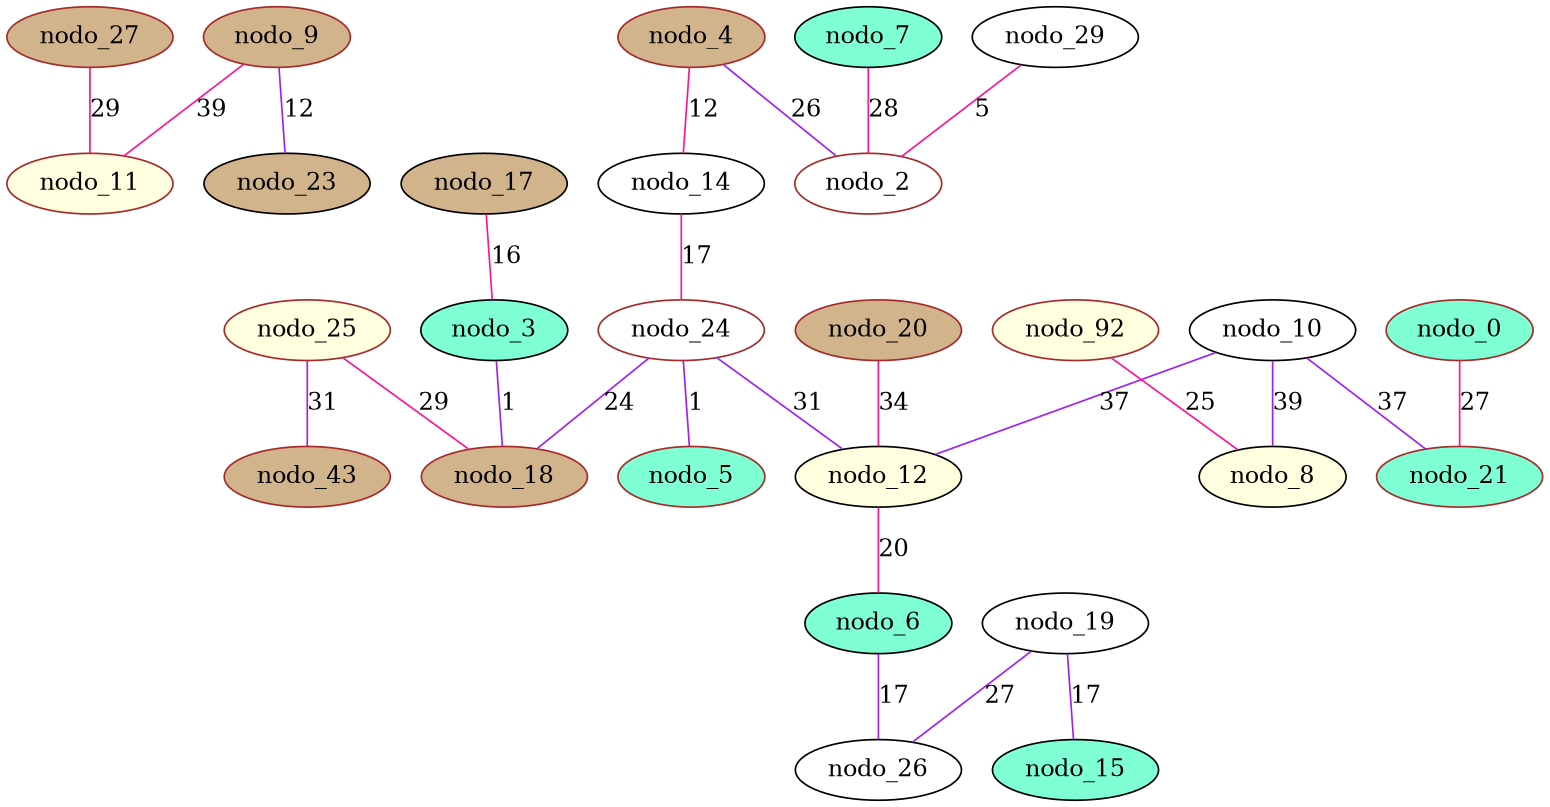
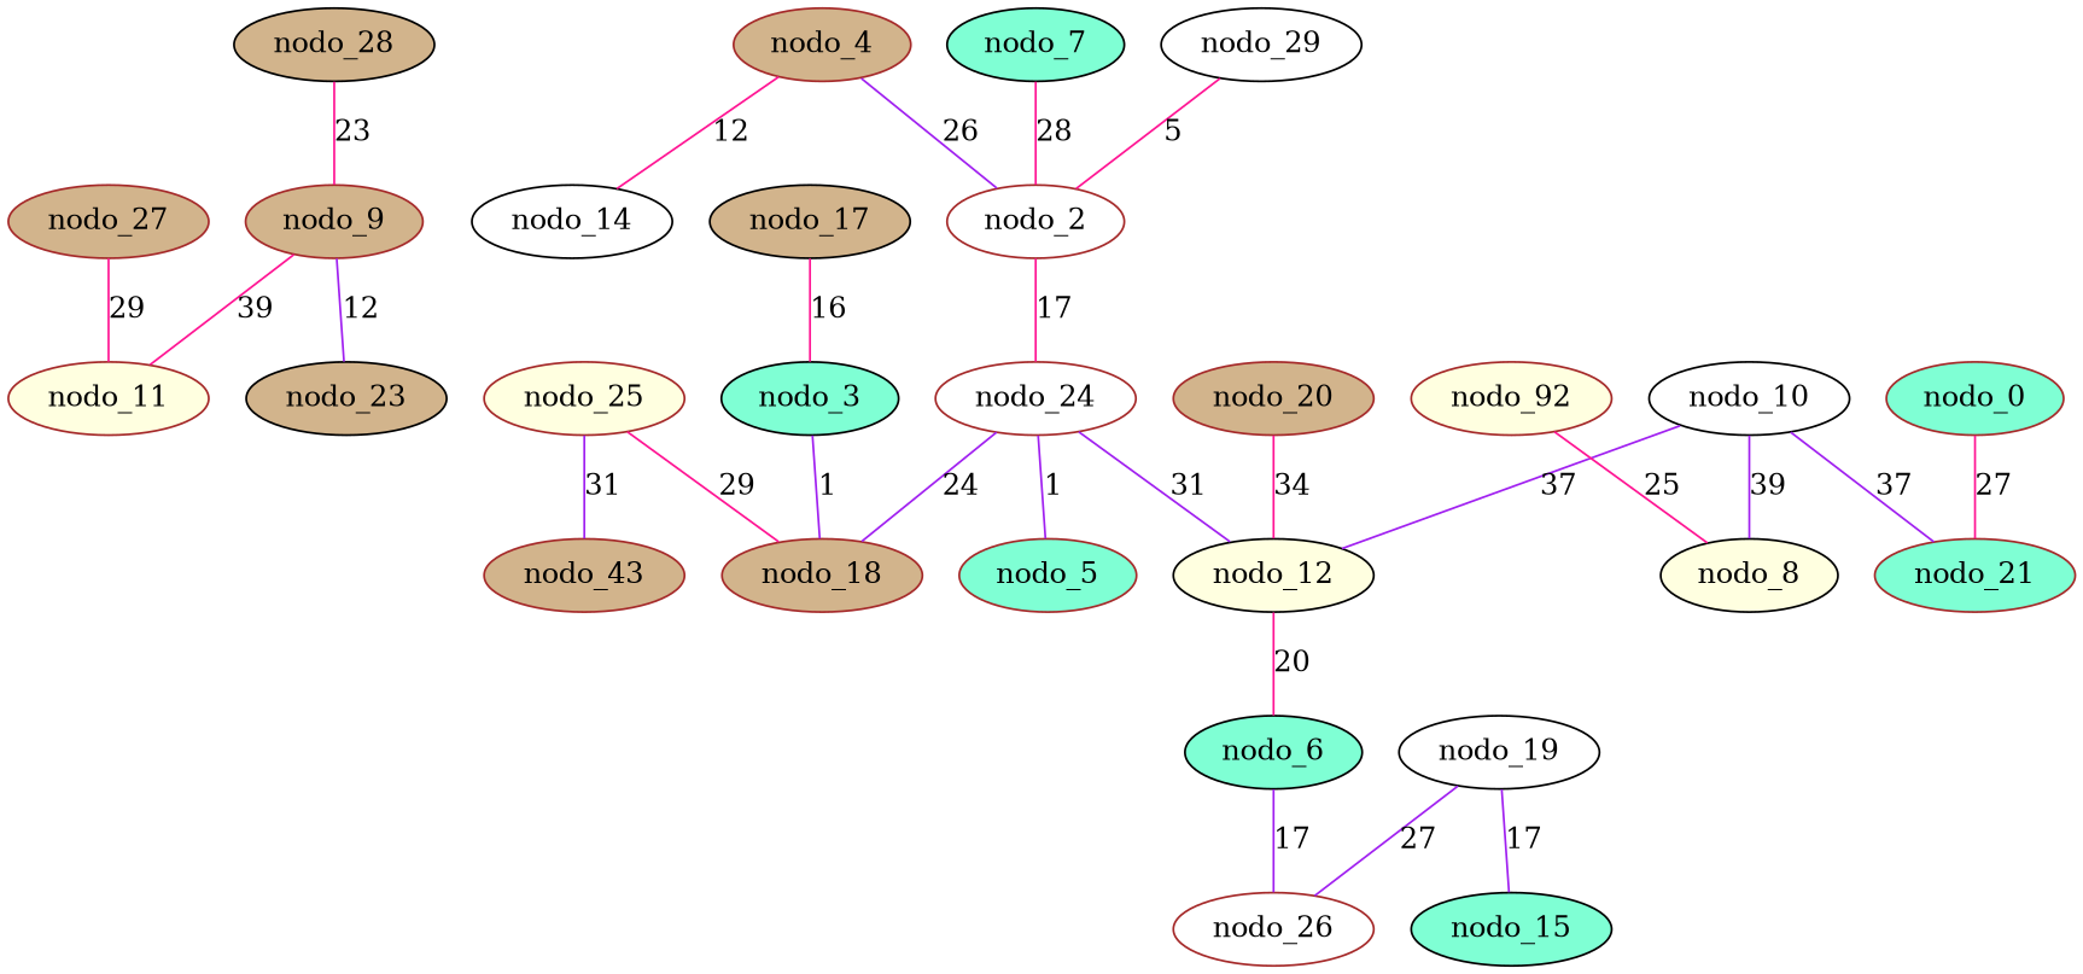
  graph {
    node [color=brown fillcolor=tan style=filled]
    edge [color=deeppink weight=17]
    nodo_11 [fillcolor=lightyellow]
    nodo_27
    nodo_14 [color=black fillcolor=white]
    nodo_24 [fillcolor=white]
    nodo_18
    nodo_12 [color=black fillcolor=lightyellow]
    nodo_5 [fillcolor=aquamarine]
    nodo_25 [fillcolor=lightyellow]
    n9 [label=nodo_43]
    nodo_10 [color=black fillcolor=white]
    nodo_8 [color=black fillcolor=lightyellow]
    nodo_21 [fillcolor=aquamarine]
    nodo_6 [color=black fillcolor=aquamarine]
-   nodo_26 [color=black fillcolor=white]
+   nodo_26 [fillcolor=white]
    nodo_4
    nodo_2 [fillcolor=white]
+   nodo_28 [color=black]
    nodo_9
    nodo_17 [color=black]
    nodo_3 [color=black fillcolor=aquamarine]
    nodo_20
    nodo_19 [color=black fillcolor=white]
    nodo_15 [color=black fillcolor=aquamarine]
    nodo_23 [color=black]
    nodo_7 [color=black fillcolor=aquamarine]
    nodo_29 [color=black fillcolor=white]
    n27 [fillcolor=lightyellow label=nodo_92]
    nodo_0 [fillcolor=aquamarine]
    nodo_27 -- nodo_11 [label=29 weight=29]
-   nodo_14 -- nodo_24 [label=17]
+   nodo_2 -- nodo_24 [label=17]
    nodo_24 -- nodo_18 [color=purple label=24 weight=24]
    nodo_24 -- nodo_12 [color=purple label=31 weight=31]
    nodo_24 -- nodo_5 [color=purple label=1 weight=1]
    nodo_12 -- nodo_6 [label=20 weight=20]
    nodo_25 -- nodo_18 [label=29 weight=29]
    nodo_25 -- n9 [color=purple label=31 weight=31]
    nodo_10 -- nodo_12 [color=purple label=37 weight=37]
    nodo_10 -- nodo_8 [color=purple label=39 weight=39]
    nodo_10 -- nodo_21 [color=purple label=37 weight=37]
    nodo_6 -- nodo_26 [color=purple label=17]
    nodo_4 -- nodo_14 [label=12 weight=12]
    nodo_4 -- nodo_2 [color=purple label=26 weight=26]
+   nodo_28 -- nodo_9 [label=23 weight=23]
    nodo_9 -- nodo_11 [label=39 weight=39]
    nodo_9 -- nodo_23 [color=purple label=12 weight=12]
    nodo_17 -- nodo_3 [label=16 weight=16]
    nodo_3 -- nodo_18 [color=purple label=1 weight=1]
    nodo_20 -- nodo_12 [label=34 weight=34]
    nodo_19 -- nodo_26 [color=purple label=27 weight=27]
    nodo_19 -- nodo_15 [color=purple label=17]
    nodo_7 -- nodo_2 [label=28 weight=28]
    nodo_29 -- nodo_2 [label=5 weight=5]
    n27 -- nodo_8 [label=25 weight=25]
    nodo_0 -- nodo_21 [label=27 weight=27]
  }
